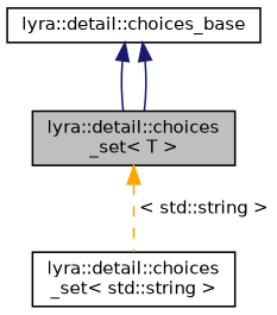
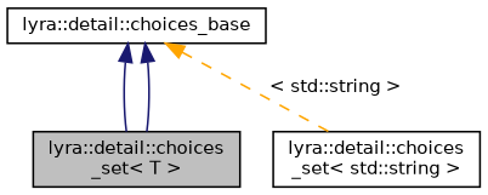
  digraph {
    fontname="DejaVu Sans"
    node [color=black fillcolor=white fontname="DejaVu Sans" fontsize=10 shape=record style=filled]
    edge [color=midnightblue dir=back fontname="DejaVu Sans" fontsize=10 labelfontname=Helvetica labelfontsize=10 style=solid]
    n1 [fillcolor=grey75 fontcolor=black height=0.2 label="lyra::detail::choices\l_set\< T \>" width=0.4]
    n2 [height=0.2 label="lyra::detail::choices\l_set\< std::string \>" width=0.4]
    n3 [height=0.2 label="lyra::detail::choices_base" width=0.4]
-   n1 -> n2 [color=orange label=" \< std::string \>" style=dashed]
+   n3 -> n2 [color=orange label=" \< std::string \>" style=dashed]
    n3 -> n1
    n3 -> n1
  }
